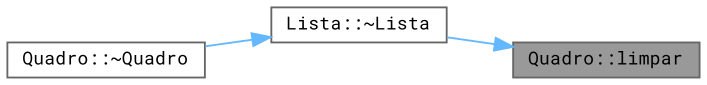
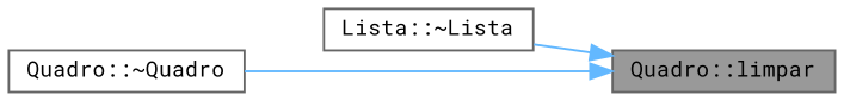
  digraph {
    fontname="Roboto Mono"
    rankdir=RL
    node [color=grey40 fillcolor=white fontname="Roboto Mono" fontsize=10 shape=box style=filled]
    edge [color=steelblue1 dir=back fontname="Roboto Mono" fontsize=10 labelfontname=Helvetica labelfontsize=10 style=solid]
    n1 [color=gray40 fillcolor=grey60 fontcolor=black height=0.2 label="Quadro::limpar" width=0.4]
    n2 [height=0.2 label="Lista::~Lista" width=0.4]
    n3 [height=0.2 label="Quadro::~Quadro" width=0.4]
    n1 -> n2
-   n2 -> n3
+   n1 -> n3
  }
